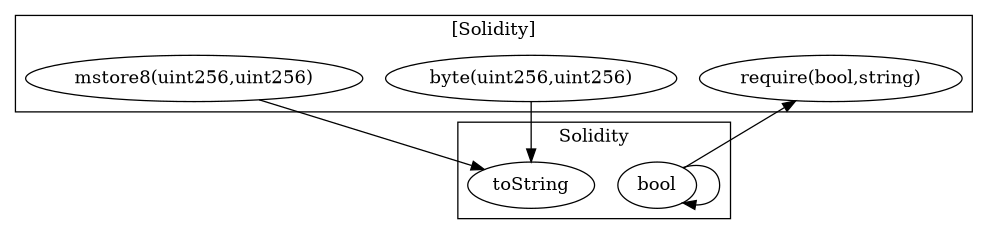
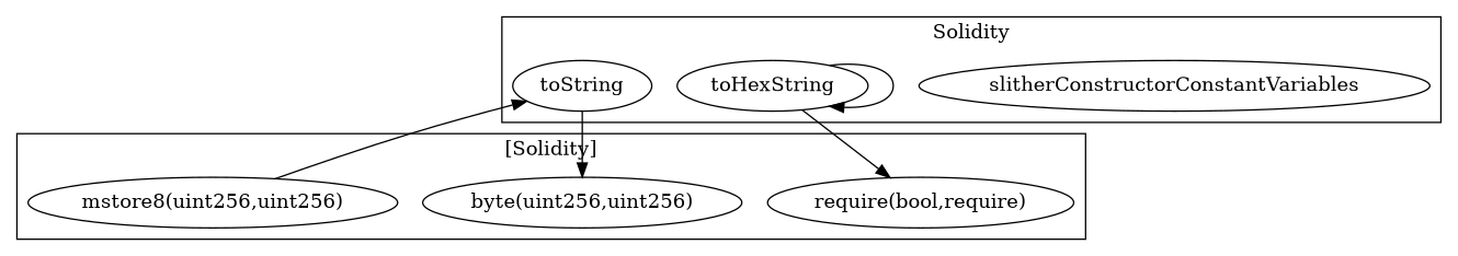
  strict digraph {
-   n2 [label=bool]
+   n1 [label=slitherConstructorConstantVariables]
+   n2 [label=toHexString]
    n3 [label=toString]
-   "require(bool,string)"
+   "require(bool,string)" [label="require(bool,require)"]
    "byte(uint256,uint256)"
    "mstore8(uint256,uint256)"
    subgraph cluster_1 {
      label=Solidity
+     n1
      n2
      n3
    }
    subgraph cluster_2 {
      label="[Solidity]"
      "require(bool,string)"
      "byte(uint256,uint256)"
      "mstore8(uint256,uint256)"
    }
    n2 -> n2
    n2 -> "require(bool,string)"
-   "byte(uint256,uint256)" -> n3
+   n3 -> "byte(uint256,uint256)"
    "mstore8(uint256,uint256)" -> n3
  }
